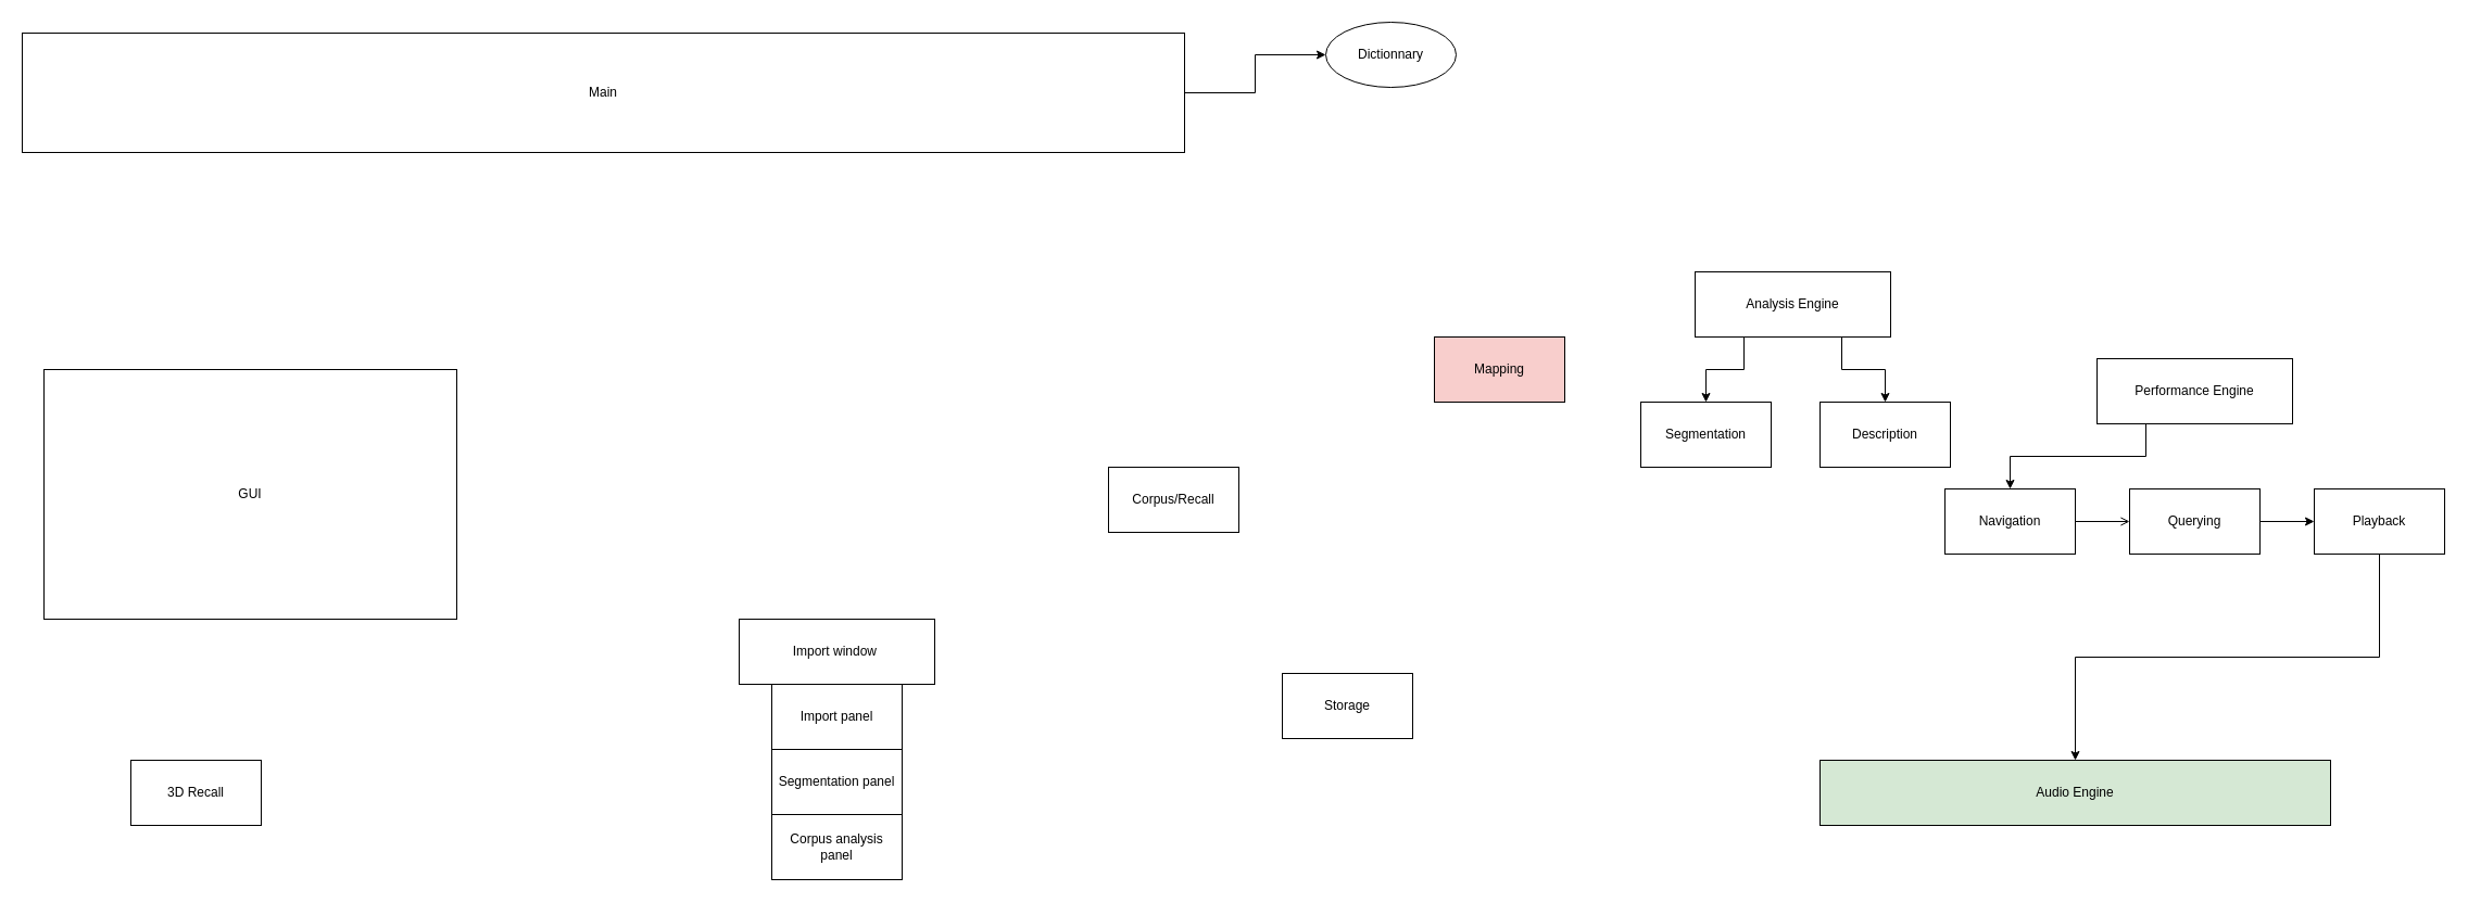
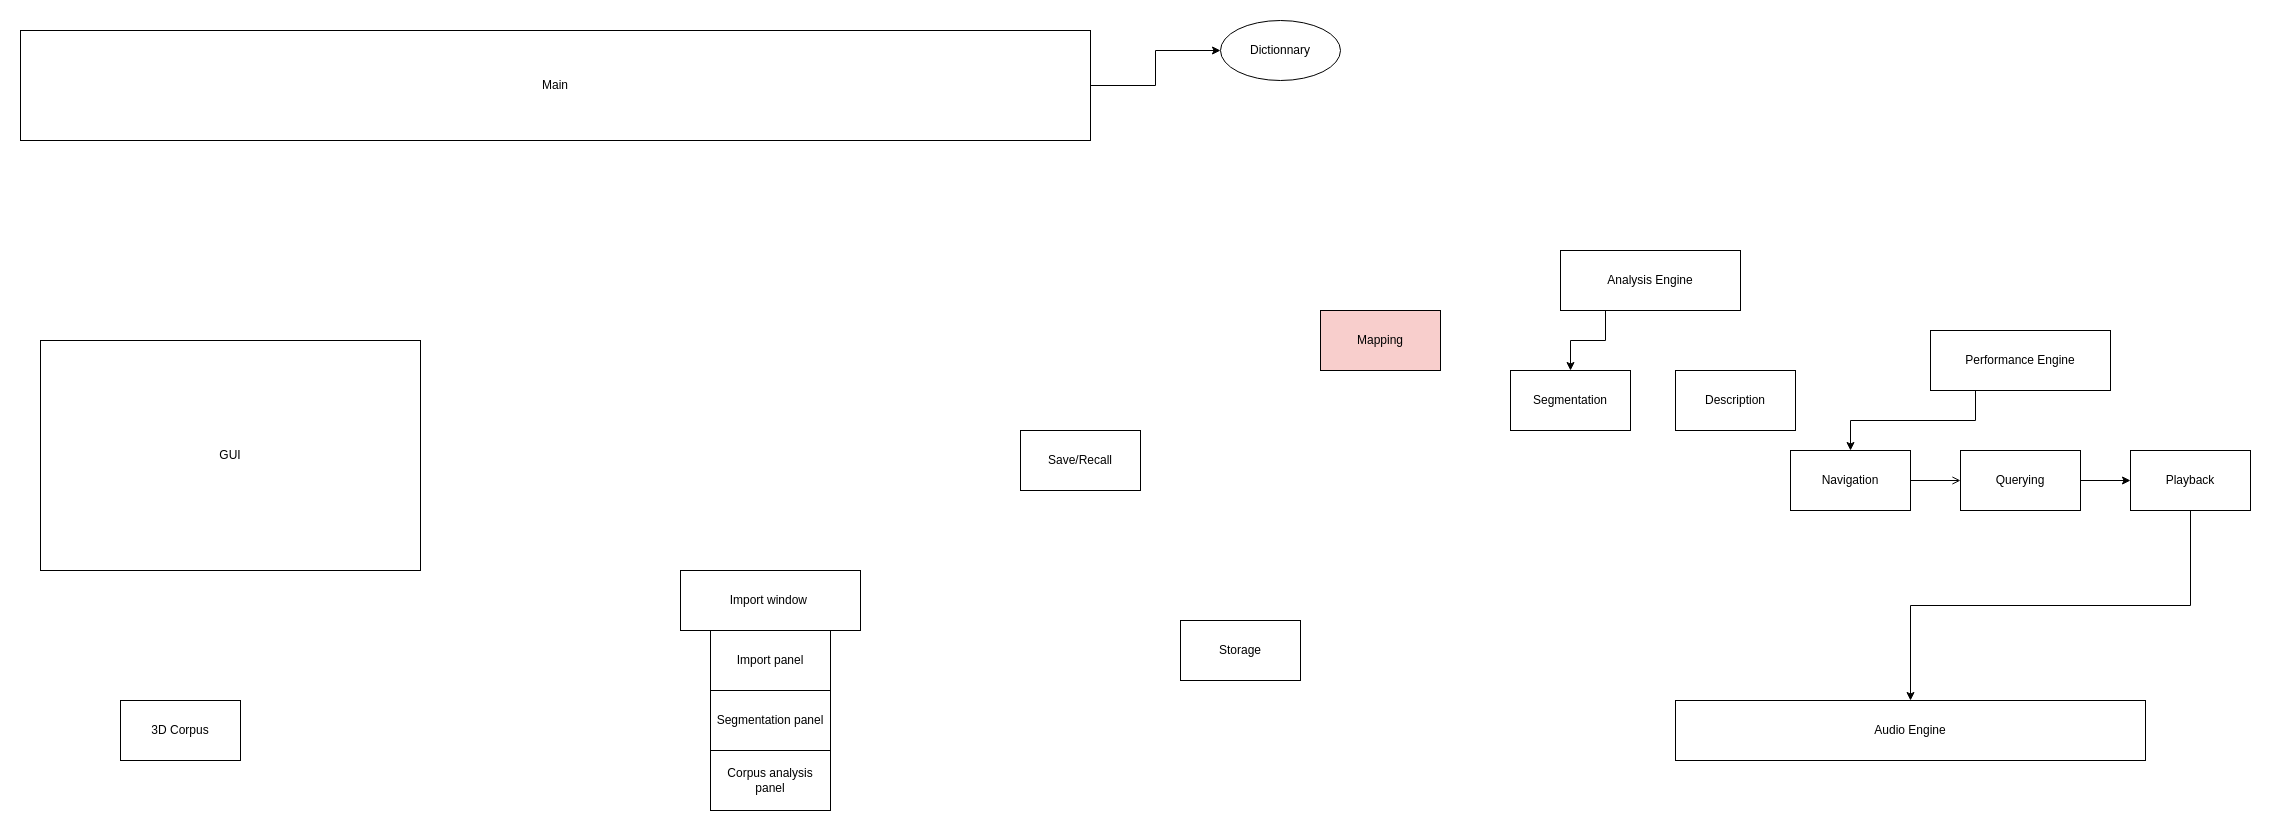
  <mxCell id="0" />
  <mxCell id="1" parent="0" />
  <mxCell id="2" value="" style="edgeStyle=orthogonalEdgeStyle;rounded=0;orthogonalLoop=1;jettySize=auto;html=1;" edge="1" parent="1" source="3" target="9"><mxGeometry relative="1" as="geometry" /></mxCell>
  <mxCell id="3" value="Main" style="rounded=0;whiteSpace=wrap;html=1;" vertex="1" parent="1"><mxGeometry x="20" y="30" width="1070" height="110" as="geometry" /></mxCell>
  <mxCell id="4" value="GUI" style="rounded=0;whiteSpace=wrap;html=1;" vertex="1" parent="1"><mxGeometry x="40" y="340" width="380" height="230" as="geometry" /></mxCell>
  <mxCell id="5" value="" style="edgeStyle=orthogonalEdgeStyle;rounded=0;orthogonalLoop=1;jettySize=auto;html=1;exitX=0.25;exitY=1;exitDx=0;exitDy=0;" edge="1" parent="1" source="7" target="8"><mxGeometry relative="1" as="geometry" /></mxCell>
- <mxCell id="6" style="edgeStyle=orthogonalEdgeStyle;rounded=0;orthogonalLoop=1;jettySize=auto;html=1;exitX=0.75;exitY=1;exitDx=0;exitDy=0;" edge="1" parent="1" source="7" target="22"><mxGeometry relative="1" as="geometry" /></mxCell>
  <mxCell id="7" value="Analysis Engine" style="whiteSpace=wrap;html=1;" vertex="1" parent="1"><mxGeometry x="1560" y="250" width="180" height="60" as="geometry" /></mxCell>
  <mxCell id="8" value="Segmentation" style="rounded=0;whiteSpace=wrap;html=1;" vertex="1" parent="1"><mxGeometry x="1510" y="370" width="120" height="60" as="geometry" /></mxCell>
  <mxCell id="9" value="Dictionnary" style="ellipse;whiteSpace=wrap;html=1;rounded=0;" vertex="1" parent="1"><mxGeometry x="1220" y="20" width="120" height="60" as="geometry" /></mxCell>
  <mxCell id="10" style="edgeStyle=orthogonalEdgeStyle;rounded=0;orthogonalLoop=1;jettySize=auto;html=1;exitX=0.5;exitY=1;exitDx=0;exitDy=0;" edge="1" parent="1" source="11" target="23"><mxGeometry relative="1" as="geometry" /></mxCell>
  <mxCell id="11" value="Playback" style="whiteSpace=wrap;html=1;" vertex="1" parent="1"><mxGeometry x="2130" y="450" width="120" height="60" as="geometry" /></mxCell>
  <mxCell id="12" value="" style="edgeStyle=orthogonalEdgeStyle;rounded=0;orthogonalLoop=1;jettySize=auto;html=1;endArrow=open;" edge="1" parent="1" source="13" target="15"><mxGeometry relative="1" as="geometry" /></mxCell>
  <mxCell id="13" value="Navigation" style="whiteSpace=wrap;html=1;" vertex="1" parent="1"><mxGeometry x="1790" y="450" width="120" height="60" as="geometry" /></mxCell>
  <mxCell id="14" value="" style="edgeStyle=orthogonalEdgeStyle;rounded=0;orthogonalLoop=1;jettySize=auto;html=1;" edge="1" parent="1" source="15" target="11"><mxGeometry relative="1" as="geometry" /></mxCell>
  <mxCell id="15" value="Querying" style="whiteSpace=wrap;html=1;" vertex="1" parent="1"><mxGeometry x="1960" y="450" width="120" height="60" as="geometry" /></mxCell>
  <mxCell id="16" value="Storage" style="whiteSpace=wrap;html=1;" vertex="1" parent="1"><mxGeometry x="1180" y="620" width="120" height="60" as="geometry" /></mxCell>
- <mxCell id="17" value="Corpus/Recall" style="whiteSpace=wrap;html=1;" vertex="1" parent="1"><mxGeometry x="1020" y="430" width="120" height="60" as="geometry" /></mxCell>
+ <mxCell id="17" value="Save/Recall" style="whiteSpace=wrap;html=1;" vertex="1" parent="1"><mxGeometry x="1020" y="430" width="120" height="60" as="geometry" /></mxCell>
  <mxCell id="18" style="edgeStyle=orthogonalEdgeStyle;rounded=0;orthogonalLoop=1;jettySize=auto;html=1;exitX=0.25;exitY=1;exitDx=0;exitDy=0;" edge="1" parent="1" source="19" target="13"><mxGeometry relative="1" as="geometry" /></mxCell>
  <mxCell id="19" value="Performance Engine" style="whiteSpace=wrap;html=1;" vertex="1" parent="1"><mxGeometry x="1930" y="330" width="180" height="60" as="geometry" /></mxCell>
- <mxCell id="20" value="3D Recall" style="whiteSpace=wrap;html=1;" vertex="1" parent="1"><mxGeometry x="120" y="700" width="120" height="60" as="geometry" /></mxCell>
+ <mxCell id="20" value="3D Corpus" style="whiteSpace=wrap;html=1;" vertex="1" parent="1"><mxGeometry x="120" y="700" width="120" height="60" as="geometry" /></mxCell>
  <mxCell id="21" value="Mapping" style="whiteSpace=wrap;html=1;fillColor=#f8cecc;" vertex="1" parent="1"><mxGeometry x="1320" y="310" width="120" height="60" as="geometry" /></mxCell>
  <mxCell id="22" value="Description" style="whiteSpace=wrap;html=1;" vertex="1" parent="1"><mxGeometry x="1675" y="370" width="120" height="60" as="geometry" /></mxCell>
- <mxCell id="23" value="Audio Engine" style="whiteSpace=wrap;html=1;fillColor=#d5e8d4;" vertex="1" parent="1"><mxGeometry x="1675" y="700" width="470" height="60" as="geometry" /></mxCell>
+ <mxCell id="23" value="Audio Engine" style="whiteSpace=wrap;html=1;" vertex="1" parent="1"><mxGeometry x="1675" y="700" width="470" height="60" as="geometry" /></mxCell>
  <mxCell id="24" value="Import window&amp;nbsp;" style="whiteSpace=wrap;html=1;" vertex="1" parent="1"><mxGeometry x="680" y="570" width="180" height="60" as="geometry" /></mxCell>
  <mxCell id="25" value="Segmentation panel" style="whiteSpace=wrap;html=1;" vertex="1" parent="1"><mxGeometry x="710" y="690" width="120" height="60" as="geometry" /></mxCell>
  <mxCell id="26" value="Import panel" style="whiteSpace=wrap;html=1;" vertex="1" parent="1"><mxGeometry x="710" y="630" width="120" height="60" as="geometry" /></mxCell>
  <mxCell id="27" value="Corpus analysis panel" style="whiteSpace=wrap;html=1;" vertex="1" parent="1"><mxGeometry x="710" y="750" width="120" height="60" as="geometry" /></mxCell>
